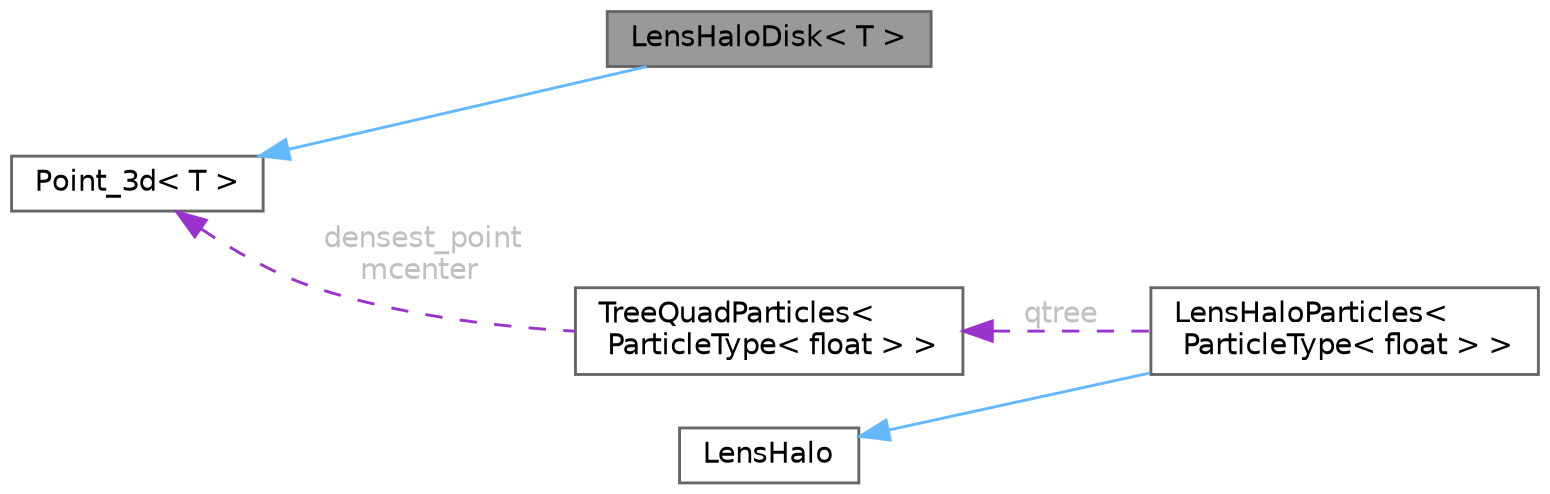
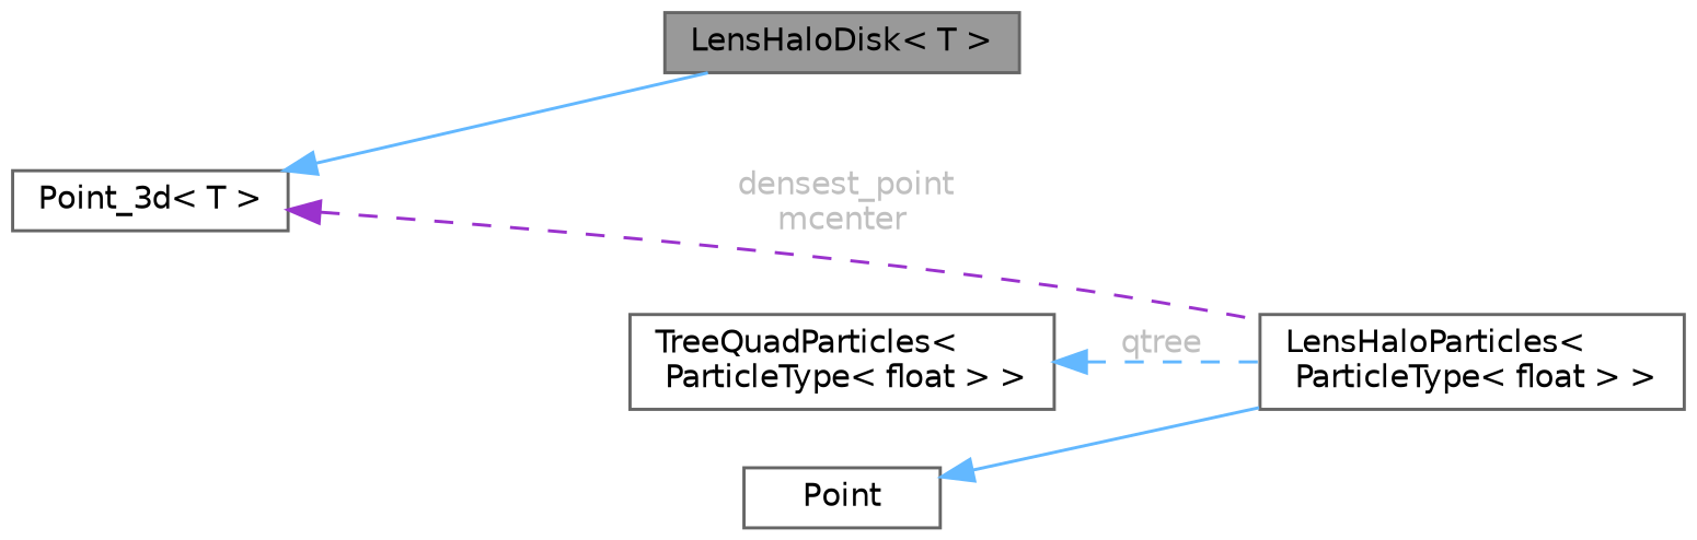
  digraph {
    rankdir=LR
    node [color=gray40 fillcolor=white fontname=Helvetica fontsize=10 shape=box style=filled]
    edge [color=steelblue1 dir=back fontname=Helvetica fontsize=10 labelfontname=Helvetica labelfontsize=10 style=solid]
    n1 [fillcolor=grey60 fontcolor=black height=0.2 label="LensHaloDisk\< T \>" width=0.4]
    n2 [height=0.2 label="LensHaloParticles\<\l ParticleType\< float \> \>" width=0.4]
-   n3 [height=0.2 label=LensHalo width=0.4]
+   n3 [height=0.2 label=Point width=0.4]
    n4 [height=0.2 label="Point_3d\< T \>" width=0.4]
    n5 [height=0.2 label="TreeQuadParticles\<\l ParticleType\< float \> \>" width=0.4]
    n3 -> n2
    n4 -> n1
-   n4 -> n5 [color=darkorchid3 fontcolor=grey label=" densest_point\nmcenter" style=dashed]
-   n5 -> n2 [color=darkorchid3 fontcolor=grey label=" qtree" style=dashed]
+   n4 -> n2 [color=darkorchid3 fontcolor=grey label=" densest_point\nmcenter" style=dashed]
+   n5 -> n2 [fontcolor=grey label=" qtree" style=dashed]
  }
